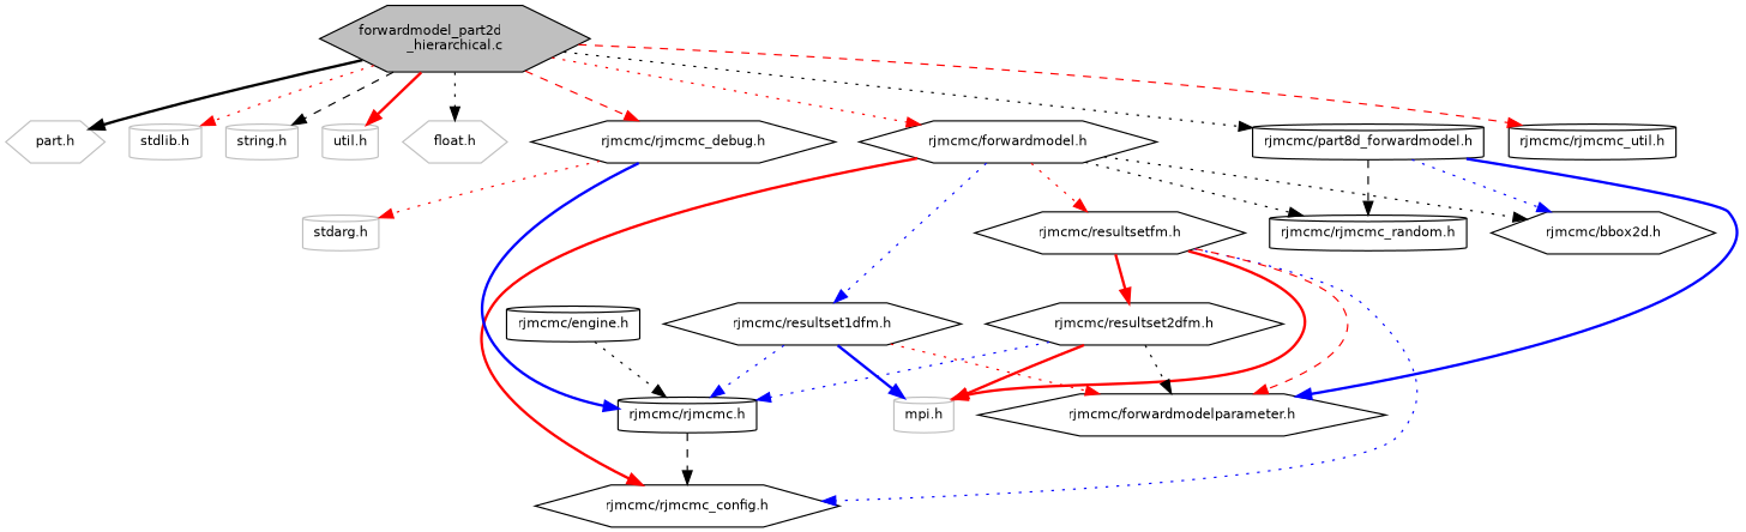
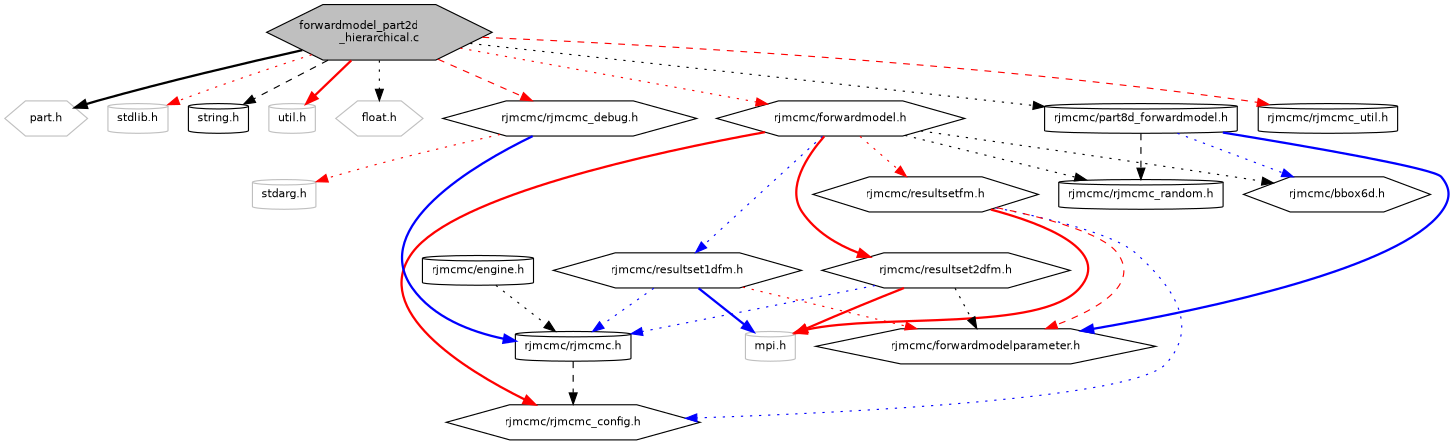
  digraph {
    fontname="DejaVu Sans"
    node [color=black fillcolor=white fontname="DejaVu Sans" fontsize=10 shape=hexagon style=filled]
    edge [color=red fontname="DejaVu Sans" fontsize=10 labelfontname="FreeSans.ttf" labelfontsize=10 style=dotted]
    n1 [fillcolor=grey75 fontcolor=black height=0.2 label="forwardmodel_part2d\l_hierarchical.c" width=0.4]
    n2 [color=grey75 height=0.2 label="part.h" width=0.4]
    n3 [color=grey75 height=0.2 label="stdlib.h" shape=cylinder width=0.4]
-   n4 [color=grey75 height=0.2 label="string.h" shape=cylinder width=0.4]
+   n4 [height=0.2 label="string.h" shape=cylinder width=0.4]
    n5 [color=grey75 height=0.2 label="util.h" shape=cylinder width=0.4]
    n6 [color=grey75 height=0.2 label="float.h" width=0.4]
    n7 [height=0.2 label="rjmcmc/forwardmodel.h" width=0.4]
    n8 [height=0.2 label="rjmcmc/part8d_forwardmodel.h" shape=cylinder width=0.4]
    n9 [height=0.2 label="rjmcmc/rjmcmc_util.h" shape=cylinder width=0.4]
    n10 [height=0.2 label="rjmcmc/rjmcmc_debug.h" width=0.4]
    n11 [height=0.2 label="rjmcmc/engine.h" shape=cylinder width=0.4]
    n12 [height=0.2 label="rjmcmc/rjmcmc.h" shape=cylinder width=0.4]
    n13 [height=0.2 label="rjmcmc/rjmcmc_config.h" width=0.4]
    n14 [height=0.2 label="rjmcmc/resultsetfm.h" width=0.4]
    n15 [height=0.2 label="rjmcmc/resultset1dfm.h" width=0.4]
    n16 [height=0.2 label="rjmcmc/resultset2dfm.h" width=0.4]
-   n17 [height=0.2 label="rjmcmc/bbox2d.h" width=0.4]
+   n17 [height=0.2 label="rjmcmc/bbox6d.h" width=0.4]
    n18 [height=0.2 label="rjmcmc/rjmcmc_random.h" shape=cylinder width=0.4]
    n19 [height=0.2 label="rjmcmc/forwardmodelparameter.h" width=0.4]
    n20 [color=grey75 height=0.2 label="stdarg.h" shape=cylinder width=0.4]
    n21 [color=grey75 height=0.2 label="mpi.h" shape=cylinder width=0.4]
    n1 -> n2 [color=black style=bold]
    n1 -> n3
    n1 -> n4 [color=black style=dashed]
    n1 -> n5 [style=bold]
    n1 -> n6 [color=black]
    n1 -> n7
    n1 -> n8 [color=black]
    n1 -> n9 [style=dashed]
    n1 -> n10 [style=dashed]
    n7 -> n13 [style=bold]
    n7 -> n14
    n7 -> n15 [color=blue]
-   n14 -> n16 [style=bold]
+   n7 -> n16 [style=bold]
    n7 -> n17 [color=black]
    n7 -> n18 [color=black]
    n8 -> n17 [color=blue]
    n8 -> n18 [color=black style=dashed]
    n8 -> n19 [color=blue style=bold]
    n10 -> n12 [color=blue style=bold]
    n10 -> n20
    n11 -> n12 [color=black]
    n12 -> n13 [color=black style=dashed]
    n14 -> n13 [color=blue]
    n14 -> n19 [style=dashed]
    n14 -> n21 [style=bold]
    n15 -> n12 [color=blue]
    n15 -> n19
    n15 -> n21 [color=blue style=bold]
    n16 -> n12 [color=blue]
    n16 -> n19 [color=black]
    n16 -> n21 [style=bold]
  }
